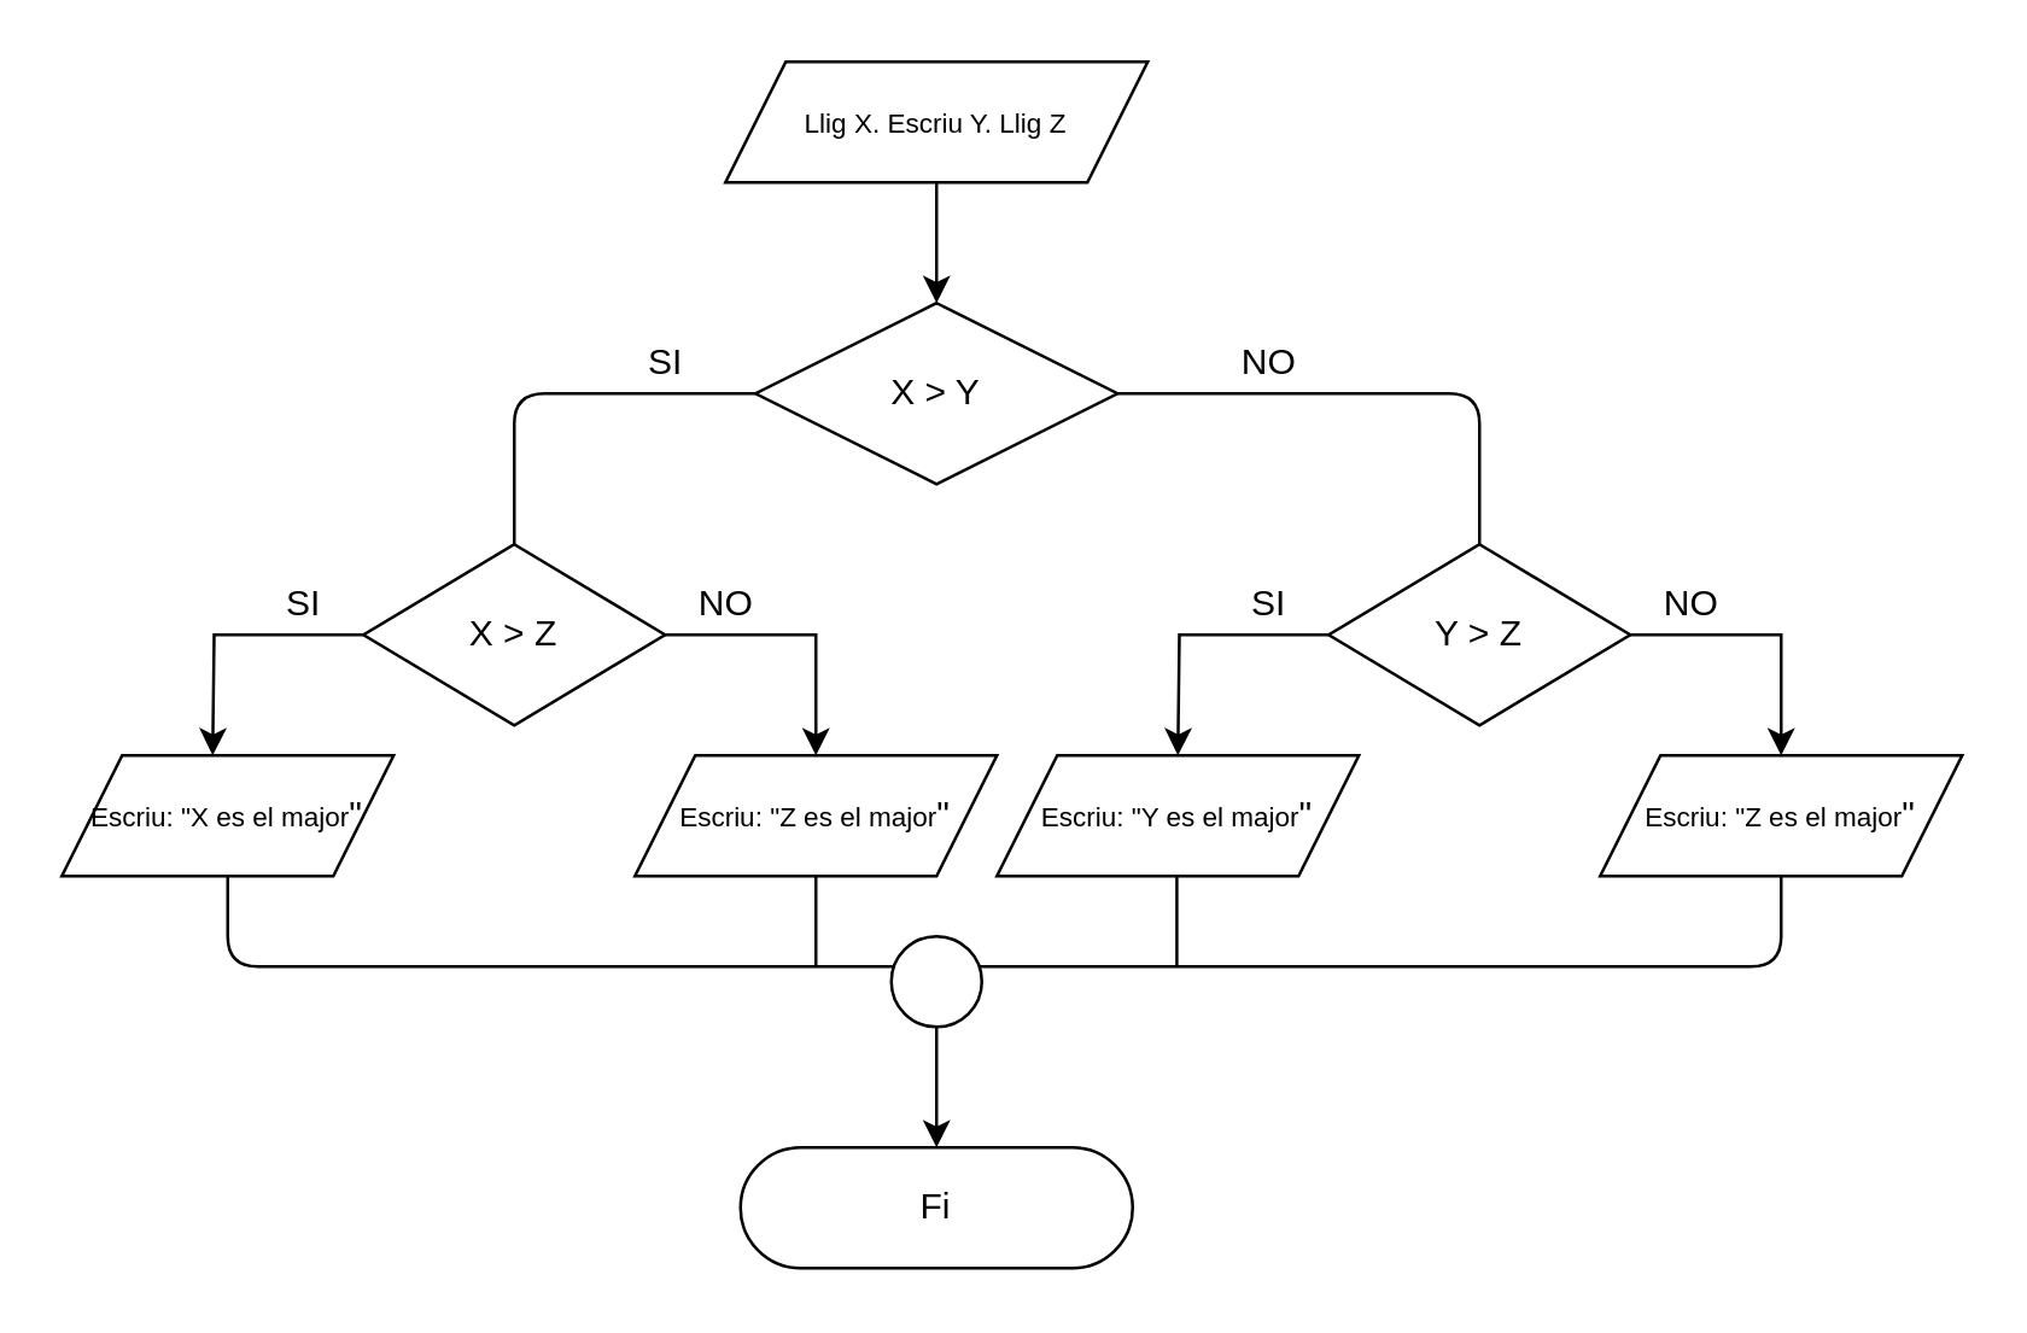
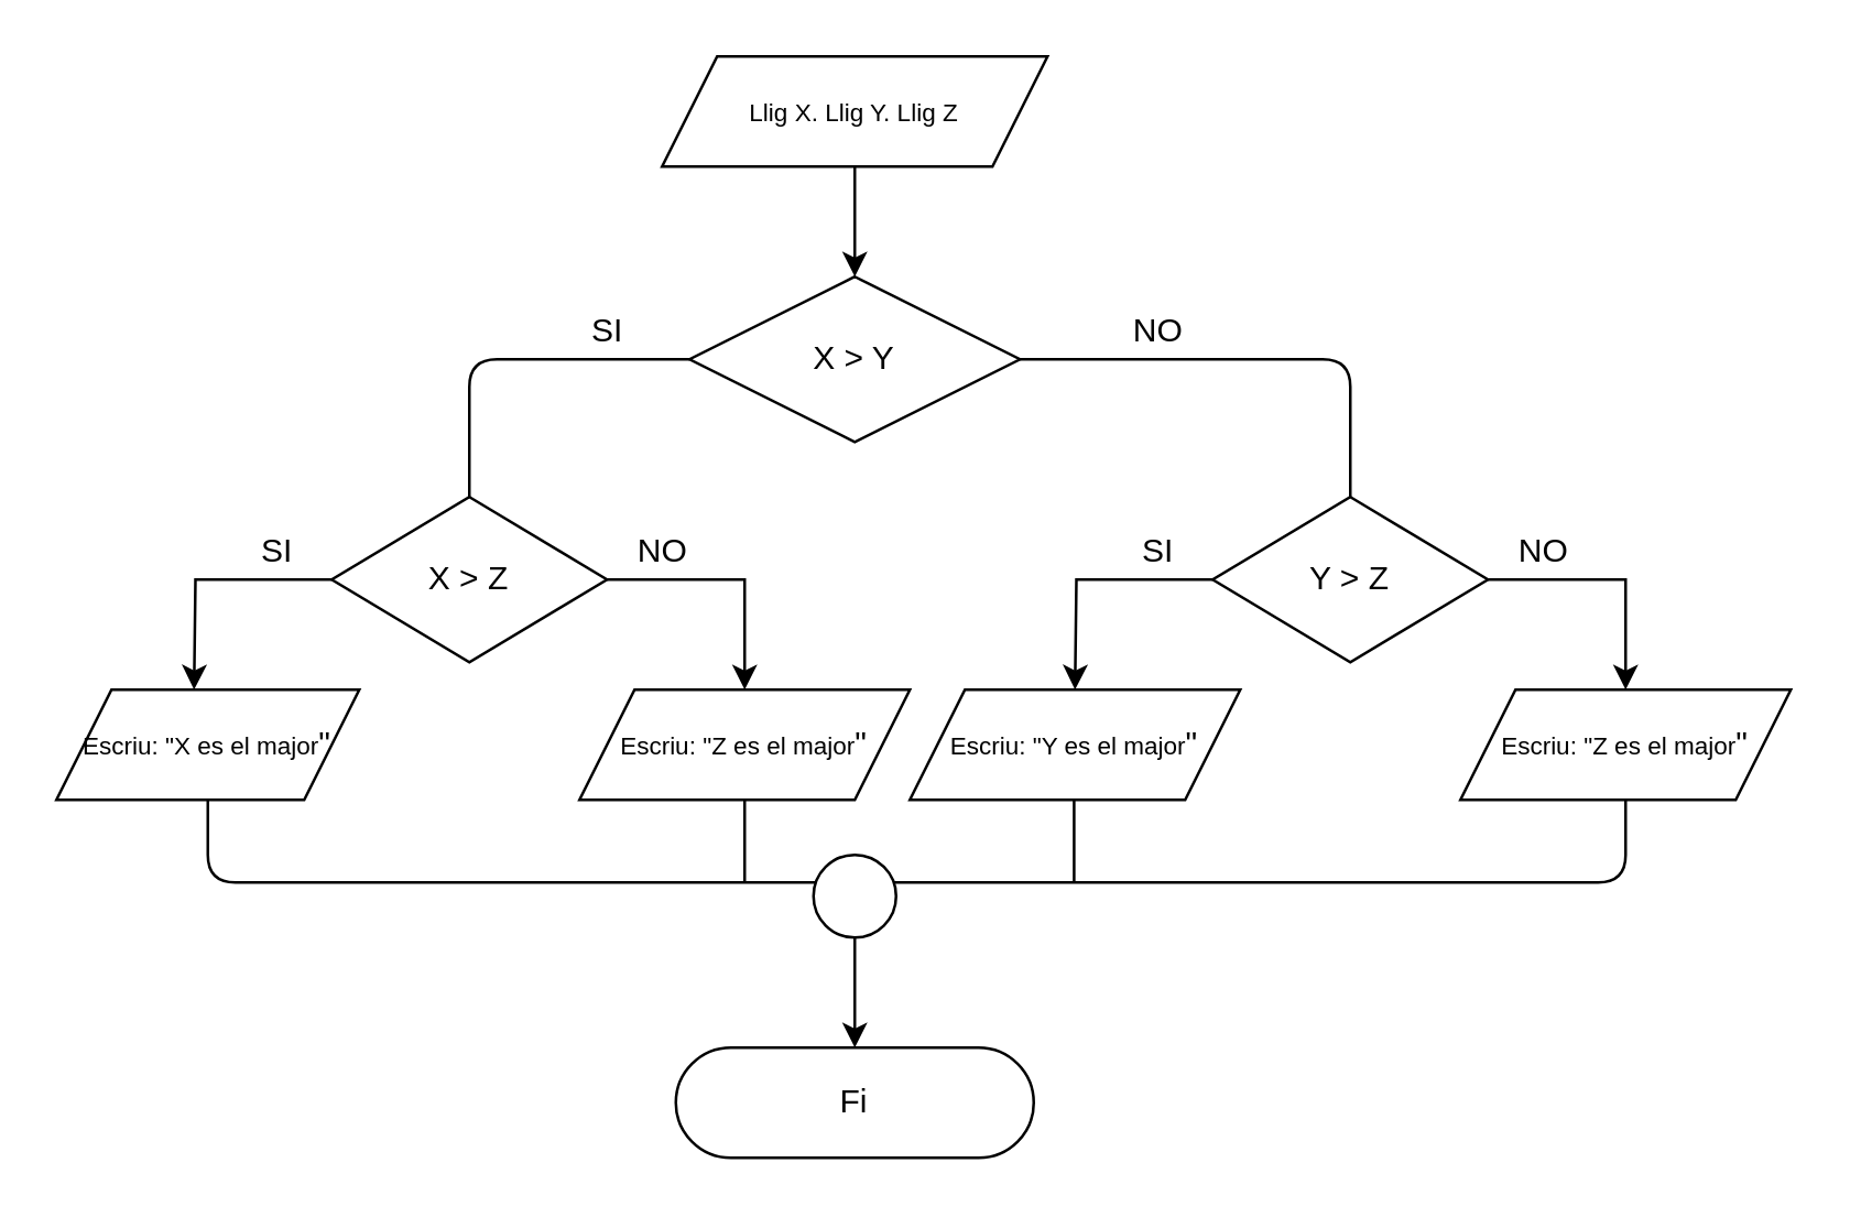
  <mxCell id="0" />
  <mxCell id="1" parent="0" />
  <mxCell id="2" style="edgeStyle=orthogonalEdgeStyle;rounded=0;orthogonalLoop=1;jettySize=auto;html=1;" edge="1" parent="1" source="3" target="4"><mxGeometry relative="1" as="geometry"><mxPoint x="310" y="100" as="targetPoint" /></mxGeometry></mxCell>
- <mxCell id="3" value="&lt;font style=&quot;font-size: 9px&quot;&gt;Llig X. Escriu Y. Llig Z&lt;/font&gt;" style="shape=parallelogram;perimeter=parallelogramPerimeter;whiteSpace=wrap;html=1;fixedSize=1;" vertex="1" parent="1"><mxGeometry x="240" y="20" width="140" height="40" as="geometry" /></mxCell>
+ <mxCell id="3" value="&lt;font style=&quot;font-size: 9px&quot;&gt;Llig X. Llig Y. Llig Z&lt;/font&gt;" style="shape=parallelogram;perimeter=parallelogramPerimeter;whiteSpace=wrap;html=1;fixedSize=1;" vertex="1" parent="1"><mxGeometry x="240" y="20" width="140" height="40" as="geometry" /></mxCell>
  <mxCell id="4" value="X &amp;gt; Y" style="rhombus;whiteSpace=wrap;html=1;" vertex="1" parent="1"><mxGeometry x="250" y="100" width="120" height="60" as="geometry" /></mxCell>
  <mxCell id="5" value="" style="endArrow=none;html=1;entryX=0;entryY=0.5;entryDx=0;entryDy=0;" edge="1" parent="1" target="4"><mxGeometry width="50" height="50" relative="1" as="geometry"><mxPoint x="170" y="180" as="sourcePoint" /><mxPoint x="500" y="200" as="targetPoint" /><Array as="points"><mxPoint x="170" y="130" /></Array></mxGeometry></mxCell>
  <mxCell id="6" value="SI" style="text;html=1;align=center;verticalAlign=middle;resizable=0;points=[];autosize=1;strokeColor=none;fillColor=none;" vertex="1" parent="1"><mxGeometry x="205" y="110" width="30" height="20" as="geometry" /></mxCell>
  <mxCell id="7" style="edgeStyle=orthogonalEdgeStyle;rounded=0;orthogonalLoop=1;jettySize=auto;html=1;" edge="1" parent="1" source="9"><mxGeometry relative="1" as="geometry"><mxPoint x="70" y="250" as="targetPoint" /></mxGeometry></mxCell>
  <mxCell id="8" style="edgeStyle=orthogonalEdgeStyle;rounded=0;orthogonalLoop=1;jettySize=auto;html=1;entryX=0.5;entryY=0;entryDx=0;entryDy=0;" edge="1" parent="1" source="9" target="13"><mxGeometry relative="1" as="geometry"><mxPoint x="270" y="250" as="targetPoint" /><Array as="points"><mxPoint x="270" y="210" /></Array></mxGeometry></mxCell>
  <mxCell id="9" value="X &amp;gt; Z" style="rhombus;whiteSpace=wrap;html=1;" vertex="1" parent="1"><mxGeometry x="120" y="180" width="100" height="60" as="geometry" /></mxCell>
  <mxCell id="10" value="SI" style="text;html=1;align=center;verticalAlign=middle;resizable=0;points=[];autosize=1;strokeColor=none;fillColor=none;" vertex="1" parent="1"><mxGeometry x="85" y="190" width="30" height="20" as="geometry" /></mxCell>
  <mxCell id="11" value="NO" style="text;html=1;align=center;verticalAlign=middle;resizable=0;points=[];autosize=1;strokeColor=none;fillColor=none;" vertex="1" parent="1"><mxGeometry x="225" y="190" width="30" height="20" as="geometry" /></mxCell>
  <mxCell id="12" value="&lt;font style=&quot;font-size: 9px&quot;&gt;Escriu: &quot;X es el major&lt;/font&gt;&quot;" style="shape=parallelogram;perimeter=parallelogramPerimeter;whiteSpace=wrap;html=1;fixedSize=1;" vertex="1" parent="1"><mxGeometry x="20" y="250" width="110" height="40" as="geometry" /></mxCell>
  <mxCell id="13" value="&lt;font style=&quot;font-size: 9px&quot;&gt;Escriu: &quot;Z es el major&lt;/font&gt;&quot;" style="shape=parallelogram;perimeter=parallelogramPerimeter;whiteSpace=wrap;html=1;fixedSize=1;" vertex="1" parent="1"><mxGeometry x="210" y="250" width="120" height="40" as="geometry" /></mxCell>
  <mxCell id="14" value="" style="endArrow=none;html=1;entryX=1;entryY=0.5;entryDx=0;entryDy=0;exitX=0.5;exitY=0;exitDx=0;exitDy=0;" edge="1" parent="1" source="18" target="4"><mxGeometry width="50" height="50" relative="1" as="geometry"><mxPoint x="470" y="180" as="sourcePoint" /><mxPoint x="430" y="130" as="targetPoint" /><Array as="points"><mxPoint x="490" y="130" /></Array></mxGeometry></mxCell>
  <mxCell id="15" value="NO" style="text;html=1;align=center;verticalAlign=middle;resizable=0;points=[];autosize=1;strokeColor=none;fillColor=none;" vertex="1" parent="1"><mxGeometry x="405" y="110" width="30" height="20" as="geometry" /></mxCell>
  <mxCell id="16" style="edgeStyle=orthogonalEdgeStyle;rounded=0;orthogonalLoop=1;jettySize=auto;html=1;" edge="1" parent="1" source="18"><mxGeometry relative="1" as="geometry"><mxPoint x="390" y="250" as="targetPoint" /></mxGeometry></mxCell>
  <mxCell id="17" style="edgeStyle=orthogonalEdgeStyle;rounded=0;orthogonalLoop=1;jettySize=auto;html=1;entryX=0.5;entryY=0;entryDx=0;entryDy=0;" edge="1" parent="1" source="18" target="22"><mxGeometry relative="1" as="geometry"><mxPoint x="590" y="240" as="targetPoint" /><Array as="points"><mxPoint x="590" y="210" /><mxPoint x="590" y="250" /></Array></mxGeometry></mxCell>
  <mxCell id="18" value="Y &amp;gt; Z" style="rhombus;whiteSpace=wrap;html=1;" vertex="1" parent="1"><mxGeometry x="440" y="180" width="100" height="60" as="geometry" /></mxCell>
  <mxCell id="19" value="SI" style="text;html=1;align=center;verticalAlign=middle;resizable=0;points=[];autosize=1;strokeColor=none;fillColor=none;" vertex="1" parent="1"><mxGeometry x="405" y="190" width="30" height="20" as="geometry" /></mxCell>
  <mxCell id="20" value="NO" style="text;html=1;align=center;verticalAlign=middle;resizable=0;points=[];autosize=1;strokeColor=none;fillColor=none;" vertex="1" parent="1"><mxGeometry x="545" y="190" width="30" height="20" as="geometry" /></mxCell>
  <mxCell id="21" value="&lt;font style=&quot;font-size: 9px&quot;&gt;Escriu: &quot;Y es el major&lt;/font&gt;&quot;" style="shape=parallelogram;perimeter=parallelogramPerimeter;whiteSpace=wrap;html=1;fixedSize=1;" vertex="1" parent="1"><mxGeometry x="330" y="250" width="120" height="40" as="geometry" /></mxCell>
  <mxCell id="22" value="&lt;font style=&quot;font-size: 9px&quot;&gt;Escriu: &quot;Z es el major&lt;/font&gt;&quot;" style="shape=parallelogram;perimeter=parallelogramPerimeter;whiteSpace=wrap;html=1;fixedSize=1;" vertex="1" parent="1"><mxGeometry x="530" y="250" width="120" height="40" as="geometry" /></mxCell>
  <mxCell id="23" value="" style="endArrow=none;html=1;entryX=0.5;entryY=1;entryDx=0;entryDy=0;" edge="1" parent="1" target="12"><mxGeometry width="50" height="50" relative="1" as="geometry"><mxPoint x="300" y="320" as="sourcePoint" /><mxPoint x="340" y="260" as="targetPoint" /><Array as="points"><mxPoint x="75" y="320" /></Array></mxGeometry></mxCell>
  <mxCell id="24" value="" style="endArrow=none;html=1;entryX=0.5;entryY=1;entryDx=0;entryDy=0;" edge="1" parent="1" target="22"><mxGeometry width="50" height="50" relative="1" as="geometry"><mxPoint x="320" y="320" as="sourcePoint" /><mxPoint x="470" y="240" as="targetPoint" /><Array as="points"><mxPoint x="590" y="320" /></Array></mxGeometry></mxCell>
  <mxCell id="25" value="" style="endArrow=none;html=1;entryX=0.5;entryY=1;entryDx=0;entryDy=0;" edge="1" parent="1" target="13"><mxGeometry width="50" height="50" relative="1" as="geometry"><mxPoint x="270" y="320" as="sourcePoint" /><mxPoint x="350" y="250" as="targetPoint" /></mxGeometry></mxCell>
  <mxCell id="26" value="" style="endArrow=none;html=1;entryX=0.5;entryY=1;entryDx=0;entryDy=0;" edge="1" parent="1"><mxGeometry width="50" height="50" relative="1" as="geometry"><mxPoint x="389.66" y="320" as="sourcePoint" /><mxPoint x="389.66" y="290" as="targetPoint" /></mxGeometry></mxCell>
  <mxCell id="27" style="edgeStyle=orthogonalEdgeStyle;rounded=0;orthogonalLoop=1;jettySize=auto;html=1;" edge="1" parent="1" source="28"><mxGeometry relative="1" as="geometry"><mxPoint x="310" y="380" as="targetPoint" /></mxGeometry></mxCell>
  <mxCell id="28" value="" style="ellipse;whiteSpace=wrap;html=1;aspect=fixed;" vertex="1" parent="1"><mxGeometry x="295" y="310" width="30" height="30" as="geometry" /></mxCell>
  <mxCell id="29" value="Fi" style="rounded=1;whiteSpace=wrap;html=1;arcSize=50;" vertex="1" parent="1"><mxGeometry x="245" y="380" width="130" height="40" as="geometry" /></mxCell>
